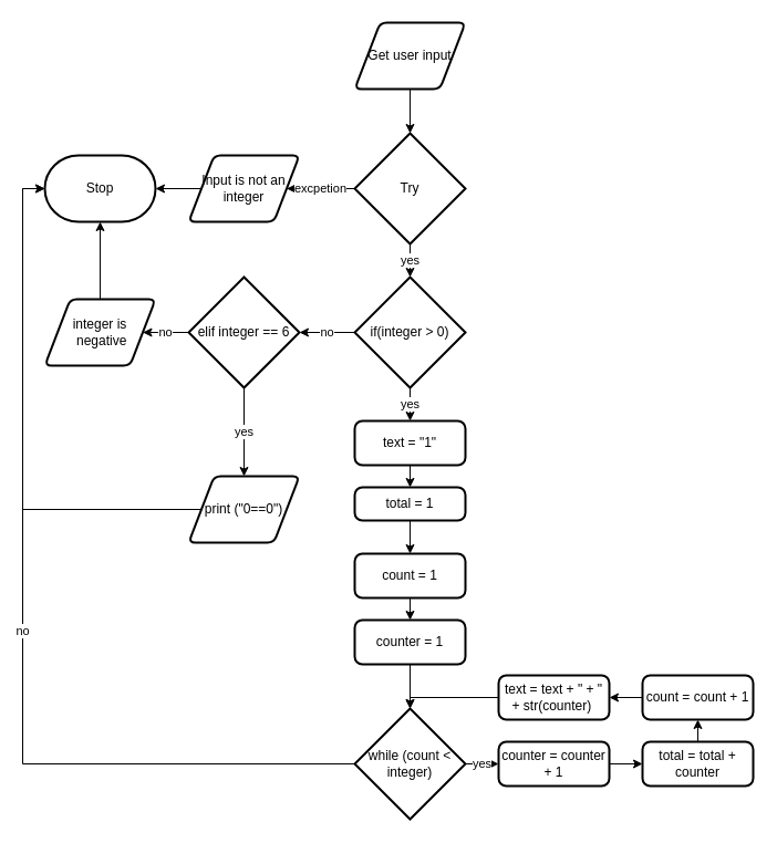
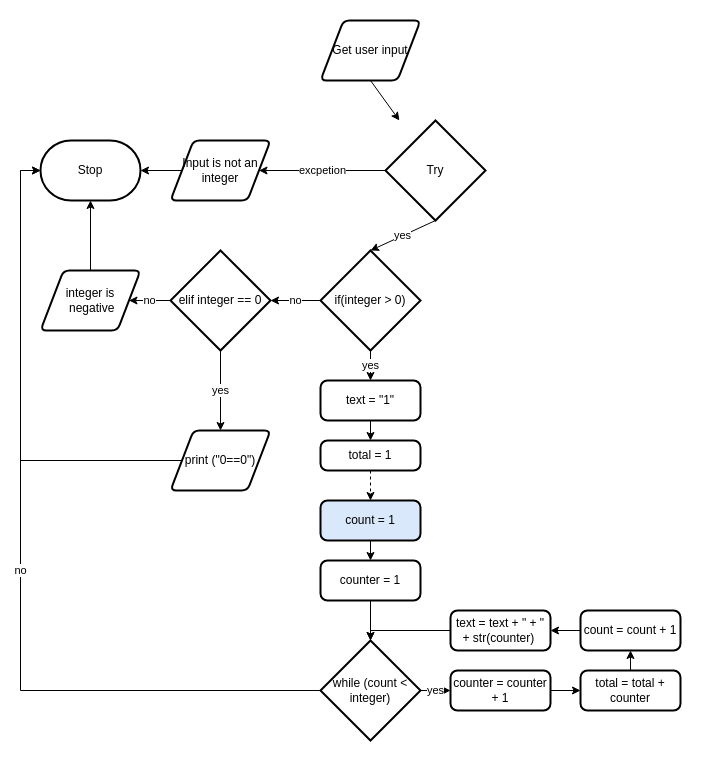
  <mxCell id="0" />
  <mxCell id="1" parent="0" />
  <mxCell id="2" style="edgeStyle=none;html=1;exitX=0.5;exitY=1;exitDx=0;exitDy=0;" edge="1" parent="1" source="3" target="6"><mxGeometry relative="1" as="geometry" /></mxCell>
  <mxCell id="3" value="Get user input" style="shape=parallelogram;html=1;strokeWidth=2;perimeter=parallelogramPerimeter;whiteSpace=wrap;rounded=1;arcSize=12;size=0.23;" vertex="1" parent="1"><mxGeometry x="320" y="20" width="100" height="60" as="geometry" /></mxCell>
  <mxCell id="4" value="yes" style="edgeStyle=none;html=1;exitX=0.5;exitY=1;exitDx=0;exitDy=0;exitPerimeter=0;entryX=0.5;entryY=0;entryDx=0;entryDy=0;entryPerimeter=0;" edge="1" parent="1" source="6" target="9"><mxGeometry relative="1" as="geometry" /></mxCell>
  <mxCell id="5" value="excpetion" style="edgeStyle=orthogonalEdgeStyle;rounded=0;html=1;exitX=0;exitY=0.5;exitDx=0;exitDy=0;exitPerimeter=0;" edge="1" parent="1" source="6" target="35"><mxGeometry relative="1" as="geometry" /></mxCell>
- <mxCell id="6" value="Try" style="strokeWidth=2;html=1;shape=mxgraph.flowchart.decision;whiteSpace=wrap;" vertex="1" parent="1"><mxGeometry x="320" y="120" width="100" height="100" as="geometry" /></mxCell>
+ <mxCell id="6" value="Try" style="strokeWidth=2;html=1;shape=mxgraph.flowchart.decision;whiteSpace=wrap;" vertex="1" parent="1"><mxGeometry x="385" y="120" width="100" height="100" as="geometry" /></mxCell>
  <mxCell id="7" value="yes" style="edgeStyle=none;html=1;exitX=0.5;exitY=1;exitDx=0;exitDy=0;exitPerimeter=0;entryX=0.5;entryY=0;entryDx=0;entryDy=0;" edge="1" parent="1" source="9" target="11"><mxGeometry relative="1" as="geometry" /></mxCell>
  <mxCell id="8" value="no" style="edgeStyle=orthogonalEdgeStyle;rounded=0;html=1;exitX=0;exitY=0.5;exitDx=0;exitDy=0;exitPerimeter=0;entryX=1;entryY=0.5;entryDx=0;entryDy=0;entryPerimeter=0;" edge="1" parent="1" source="9" target="31"><mxGeometry relative="1" as="geometry" /></mxCell>
  <mxCell id="9" value="if(integer &amp;gt; 0)" style="strokeWidth=2;html=1;shape=mxgraph.flowchart.decision;whiteSpace=wrap;" vertex="1" parent="1"><mxGeometry x="320" y="250" width="100" height="100" as="geometry" /></mxCell>
  <mxCell id="10" style="edgeStyle=none;html=1;exitX=0.5;exitY=1;exitDx=0;exitDy=0;entryX=0.5;entryY=0;entryDx=0;entryDy=0;" edge="1" parent="1" source="11" target="13"><mxGeometry relative="1" as="geometry" /></mxCell>
  <mxCell id="11" value="text = &quot;1&quot;" style="rounded=1;whiteSpace=wrap;html=1;absoluteArcSize=1;arcSize=14;strokeWidth=2;" vertex="1" parent="1"><mxGeometry x="320" y="380" width="100" height="40" as="geometry" /></mxCell>
- <mxCell id="12" style="edgeStyle=none;html=1;exitX=0.5;exitY=1;exitDx=0;exitDy=0;entryX=0.5;entryY=0;entryDx=0;entryDy=0;" edge="1" parent="1" source="13" target="15"><mxGeometry relative="1" as="geometry" /></mxCell>
+ <mxCell id="12" style="edgeStyle=none;html=1;exitX=0.5;exitY=1;exitDx=0;exitDy=0;entryX=0.5;entryY=0;entryDx=0;entryDy=0;dashed=1;" edge="1" parent="1" source="13" target="15"><mxGeometry relative="1" as="geometry" /></mxCell>
  <mxCell id="13" value="total = 1" style="rounded=1;whiteSpace=wrap;html=1;absoluteArcSize=1;arcSize=14;strokeWidth=2;" vertex="1" parent="1"><mxGeometry x="320" y="440" width="100" height="30" as="geometry" /></mxCell>
  <mxCell id="14" style="edgeStyle=none;html=1;exitX=0.5;exitY=1;exitDx=0;exitDy=0;entryX=0.5;entryY=0;entryDx=0;entryDy=0;" edge="1" parent="1" source="15" target="17"><mxGeometry relative="1" as="geometry" /></mxCell>
- <mxCell id="15" value="count = 1" style="rounded=1;whiteSpace=wrap;html=1;absoluteArcSize=1;arcSize=14;strokeWidth=2;" vertex="1" parent="1"><mxGeometry x="320" y="500" width="100" height="40" as="geometry" /></mxCell>
+ <mxCell id="15" value="count = 1" style="rounded=1;whiteSpace=wrap;html=1;absoluteArcSize=1;arcSize=14;strokeWidth=2;fillColor=#dae8fc;" vertex="1" parent="1"><mxGeometry x="320" y="500" width="100" height="40" as="geometry" /></mxCell>
  <mxCell id="16" style="edgeStyle=none;html=1;exitX=0.5;exitY=1;exitDx=0;exitDy=0;entryX=0.5;entryY=0;entryDx=0;entryDy=0;entryPerimeter=0;" edge="1" parent="1" source="17" target="20"><mxGeometry relative="1" as="geometry" /></mxCell>
  <mxCell id="17" value="counter = 1" style="rounded=1;whiteSpace=wrap;html=1;absoluteArcSize=1;arcSize=14;strokeWidth=2;" vertex="1" parent="1"><mxGeometry x="320" y="560" width="100" height="40" as="geometry" /></mxCell>
  <mxCell id="18" value="yes" style="edgeStyle=orthogonalEdgeStyle;rounded=0;html=1;exitX=1;exitY=0.5;exitDx=0;exitDy=0;exitPerimeter=0;entryX=0;entryY=0.5;entryDx=0;entryDy=0;" edge="1" parent="1" source="20" target="22"><mxGeometry relative="1" as="geometry"><Array as="points"><mxPoint x="430" y="690" /><mxPoint x="430" y="690" /></Array></mxGeometry></mxCell>
  <mxCell id="19" value="no" style="edgeStyle=orthogonalEdgeStyle;rounded=0;html=1;exitX=0;exitY=0.5;exitDx=0;exitDy=0;exitPerimeter=0;entryX=0;entryY=0.5;entryDx=0;entryDy=0;entryPerimeter=0;" edge="1" parent="1" source="20" target="36"><mxGeometry relative="1" as="geometry"><Array as="points"><mxPoint x="20" y="690" /><mxPoint x="20" y="170" /></Array></mxGeometry></mxCell>
  <mxCell id="20" value="while (count &amp;lt; integer)" style="strokeWidth=2;html=1;shape=mxgraph.flowchart.decision;whiteSpace=wrap;" vertex="1" parent="1"><mxGeometry x="320" y="640" width="100" height="100" as="geometry" /></mxCell>
  <mxCell id="21" style="edgeStyle=orthogonalEdgeStyle;rounded=0;html=1;exitX=1;exitY=0.5;exitDx=0;exitDy=0;entryX=0;entryY=0.5;entryDx=0;entryDy=0;" edge="1" parent="1" source="22" target="24"><mxGeometry relative="1" as="geometry" /></mxCell>
  <mxCell id="22" value="counter = counter + 1" style="rounded=1;whiteSpace=wrap;html=1;absoluteArcSize=1;arcSize=14;strokeWidth=2;" vertex="1" parent="1"><mxGeometry x="450" y="670" width="100" height="40" as="geometry" /></mxCell>
  <mxCell id="23" style="edgeStyle=orthogonalEdgeStyle;rounded=0;html=1;exitX=0.5;exitY=0;exitDx=0;exitDy=0;entryX=0.5;entryY=1;entryDx=0;entryDy=0;" edge="1" parent="1" source="24" target="26"><mxGeometry relative="1" as="geometry" /></mxCell>
  <mxCell id="24" value="total = total + counter" style="rounded=1;whiteSpace=wrap;html=1;absoluteArcSize=1;arcSize=14;strokeWidth=2;" vertex="1" parent="1"><mxGeometry x="580" y="670" width="100" height="40" as="geometry" /></mxCell>
  <mxCell id="25" style="edgeStyle=orthogonalEdgeStyle;rounded=0;html=1;exitX=0;exitY=0.5;exitDx=0;exitDy=0;entryX=1;entryY=0.5;entryDx=0;entryDy=0;" edge="1" parent="1" source="26" target="28"><mxGeometry relative="1" as="geometry" /></mxCell>
  <mxCell id="26" value="count = count + 1" style="rounded=1;whiteSpace=wrap;html=1;absoluteArcSize=1;arcSize=14;strokeWidth=2;" vertex="1" parent="1"><mxGeometry x="580" y="610" width="100" height="40" as="geometry" /></mxCell>
  <mxCell id="27" style="edgeStyle=orthogonalEdgeStyle;rounded=0;html=1;exitX=0;exitY=0.5;exitDx=0;exitDy=0;entryX=0.5;entryY=0;entryDx=0;entryDy=0;entryPerimeter=0;" edge="1" parent="1" source="28" target="20"><mxGeometry relative="1" as="geometry"><Array as="points"><mxPoint x="370" y="630" /></Array></mxGeometry></mxCell>
  <mxCell id="28" value="text = text + &quot; + &quot; + str(counter)&amp;nbsp;" style="rounded=1;whiteSpace=wrap;html=1;absoluteArcSize=1;arcSize=14;strokeWidth=2;" vertex="1" parent="1"><mxGeometry x="450" y="610" width="100" height="40" as="geometry" /></mxCell>
  <mxCell id="29" value="yes" style="edgeStyle=orthogonalEdgeStyle;rounded=0;html=1;exitX=0.5;exitY=1;exitDx=0;exitDy=0;exitPerimeter=0;entryX=0.5;entryY=0;entryDx=0;entryDy=0;" edge="1" parent="1" source="31" target="33"><mxGeometry relative="1" as="geometry" /></mxCell>
  <mxCell id="30" value="no" style="edgeStyle=orthogonalEdgeStyle;rounded=0;html=1;exitX=0;exitY=0.5;exitDx=0;exitDy=0;exitPerimeter=0;entryX=1;entryY=0.5;entryDx=0;entryDy=0;" edge="1" parent="1" source="31" target="38"><mxGeometry relative="1" as="geometry" /></mxCell>
- <mxCell id="31" value="elif integer == 6" style="strokeWidth=2;html=1;shape=mxgraph.flowchart.decision;whiteSpace=wrap;" vertex="1" parent="1"><mxGeometry x="170" y="250" width="100" height="100" as="geometry" /></mxCell>
+ <mxCell id="31" value="elif integer == 0" style="strokeWidth=2;html=1;shape=mxgraph.flowchart.decision;whiteSpace=wrap;" vertex="1" parent="1"><mxGeometry x="170" y="250" width="100" height="100" as="geometry" /></mxCell>
  <mxCell id="32" style="edgeStyle=orthogonalEdgeStyle;rounded=0;html=1;exitX=0;exitY=0.5;exitDx=0;exitDy=0;entryX=0;entryY=0.5;entryDx=0;entryDy=0;entryPerimeter=0;" edge="1" parent="1" source="33" target="36"><mxGeometry relative="1" as="geometry"><Array as="points"><mxPoint x="20" y="460" /><mxPoint x="20" y="170" /></Array></mxGeometry></mxCell>
  <mxCell id="33" value="print (&quot;0==0&quot;)" style="shape=parallelogram;html=1;strokeWidth=2;perimeter=parallelogramPerimeter;whiteSpace=wrap;rounded=1;arcSize=12;size=0.23;" vertex="1" parent="1"><mxGeometry x="170" y="430" width="100" height="60" as="geometry" /></mxCell>
  <mxCell id="34" style="edgeStyle=orthogonalEdgeStyle;rounded=0;html=1;exitX=0;exitY=0.5;exitDx=0;exitDy=0;entryX=1;entryY=0.5;entryDx=0;entryDy=0;entryPerimeter=0;" edge="1" parent="1" source="35" target="36"><mxGeometry relative="1" as="geometry" /></mxCell>
  <mxCell id="35" value="Input is not an integer" style="shape=parallelogram;html=1;strokeWidth=2;perimeter=parallelogramPerimeter;whiteSpace=wrap;rounded=1;arcSize=12;size=0.23;" vertex="1" parent="1"><mxGeometry x="170" y="140" width="100" height="60" as="geometry" /></mxCell>
  <mxCell id="36" value="Stop" style="strokeWidth=2;html=1;shape=mxgraph.flowchart.terminator;whiteSpace=wrap;" vertex="1" parent="1"><mxGeometry x="40" y="140" width="100" height="60" as="geometry" /></mxCell>
  <mxCell id="37" style="edgeStyle=orthogonalEdgeStyle;rounded=0;html=1;exitX=0.5;exitY=0;exitDx=0;exitDy=0;" edge="1" parent="1" source="38" target="36"><mxGeometry relative="1" as="geometry" /></mxCell>
  <mxCell id="38" value="integer is&lt;br&gt;&amp;nbsp;negative" style="shape=parallelogram;html=1;strokeWidth=2;perimeter=parallelogramPerimeter;whiteSpace=wrap;rounded=1;arcSize=12;size=0.23;" vertex="1" parent="1"><mxGeometry x="40" y="270" width="100" height="60" as="geometry" /></mxCell>
